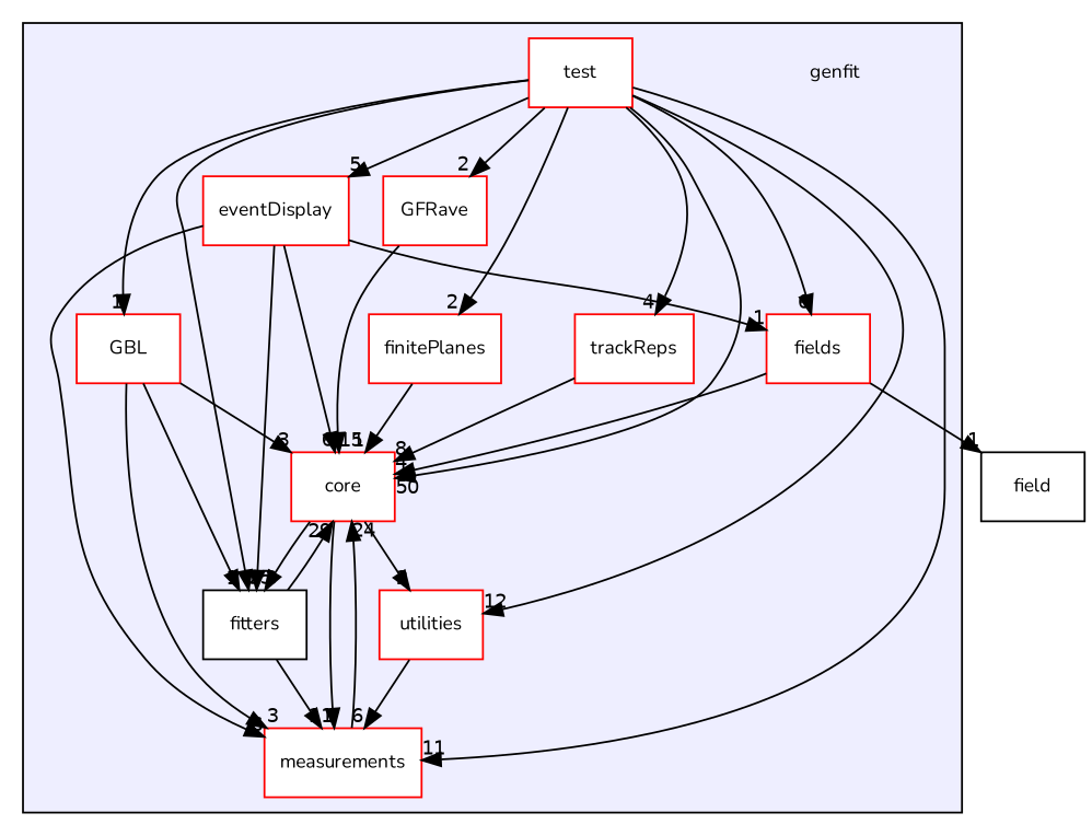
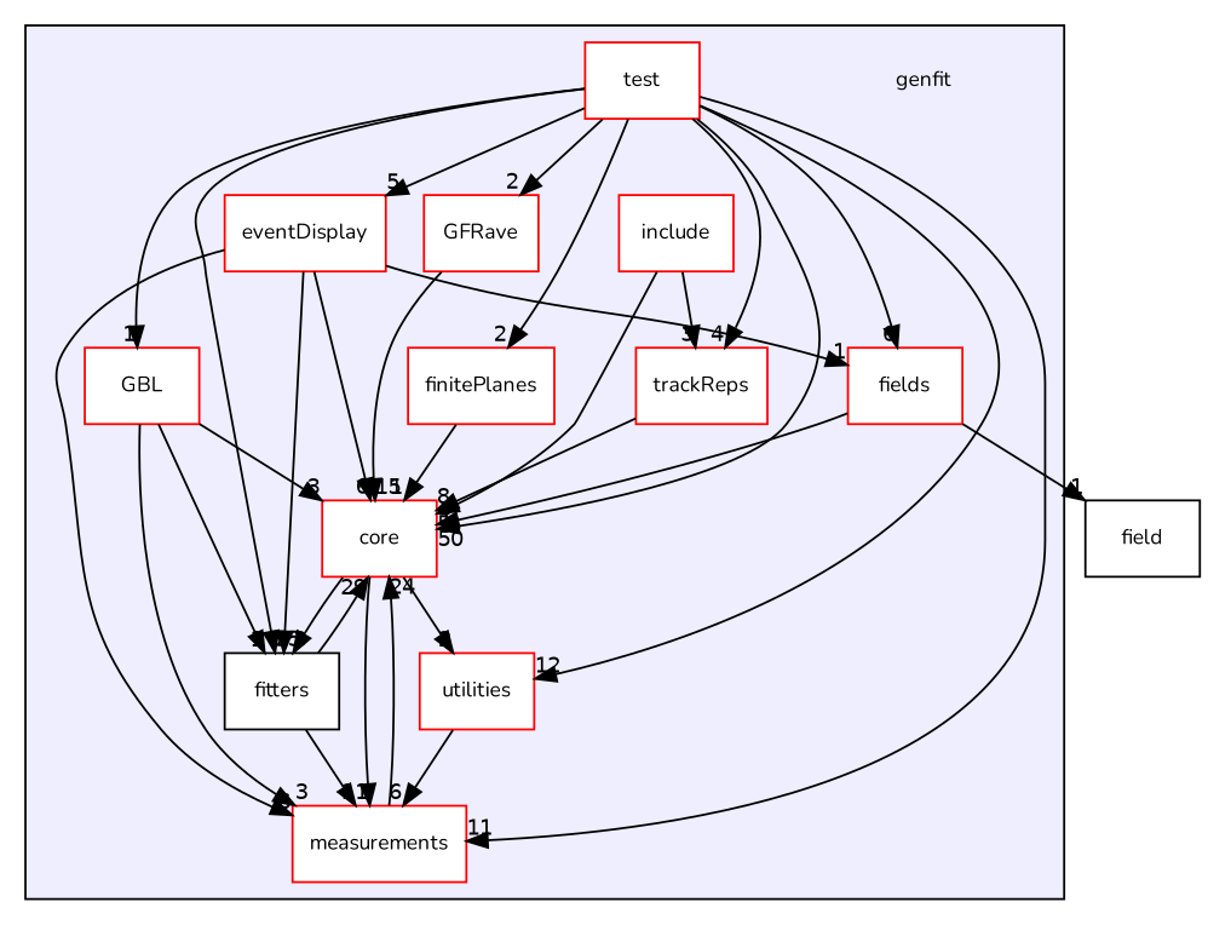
  digraph {
    compound=true
    fontname=Nunito
    node [fontname=Nunito fontsize=10 shape=box color=red fillcolor=white style=filled]
    edge [fontname=Nunito headlabel=1 labeldistance=1.5 labelfontname=Helvetica labelfontsize=10]
    n1 [label=genfit shape=plaintext color="" fillcolor="" style=""]
    n2 [label=core]
    n3 [label=eventDisplay]
    n4 [label=fields]
    n5 [label=finitePlanes]
    n6 [color=black label=fitters]
    n7 [label=GBL]
    n8 [label=GFRave]
+   n9 [label=include]
    n10 [label=measurements]
    n11 [label=test]
    n12 [label=trackReps]
    n13 [label=utilities]
    n14 [label=field color="" fillcolor="" style=""]
    subgraph cluster_1 {
      bgcolor="#eeeeff"
      pencolor=black
      n1
      n2
      n3
      n4
      n5
      n6
      n7
      n8
+     n9
      n10
      n11
      n12
      n13
    }
    n2 -> n6 [headlabel=3]
    n2 -> n10
    n2 -> n13 [headlabel=2]
    n3 -> n2 [headlabel=6]
    n3 -> n4
    n3 -> n6 [headlabel=5]
    n3 -> n10 [headlabel=6]
    n4 -> n2 [headlabel=4]
    n4 -> n14
    n5 -> n2
    n6 -> n2 [headlabel=29]
    n6 -> n10
    n7 -> n2 [headlabel=3]
    n7 -> n6
    n7 -> n10 [headlabel=3]
    n8 -> n2 [headlabel=15]
+   n9 -> n2 [headlabel=5]
+   n9 -> n12 [headlabel=3]
    n10 -> n2 [headlabel=24]
    n11 -> n2 [headlabel=50]
    n11 -> n3 [headlabel=5]
    n11 -> n4 [headlabel=6]
    n11 -> n5 [headlabel=2]
    n11 -> n6 [headlabel=15]
    n11 -> n7
    n11 -> n8 [headlabel=2]
    n11 -> n10 [headlabel=11]
    n11 -> n12 [headlabel=4]
    n11 -> n13 [headlabel=12]
    n12 -> n2 [headlabel=8]
    n13 -> n10 [headlabel=6]
  }
